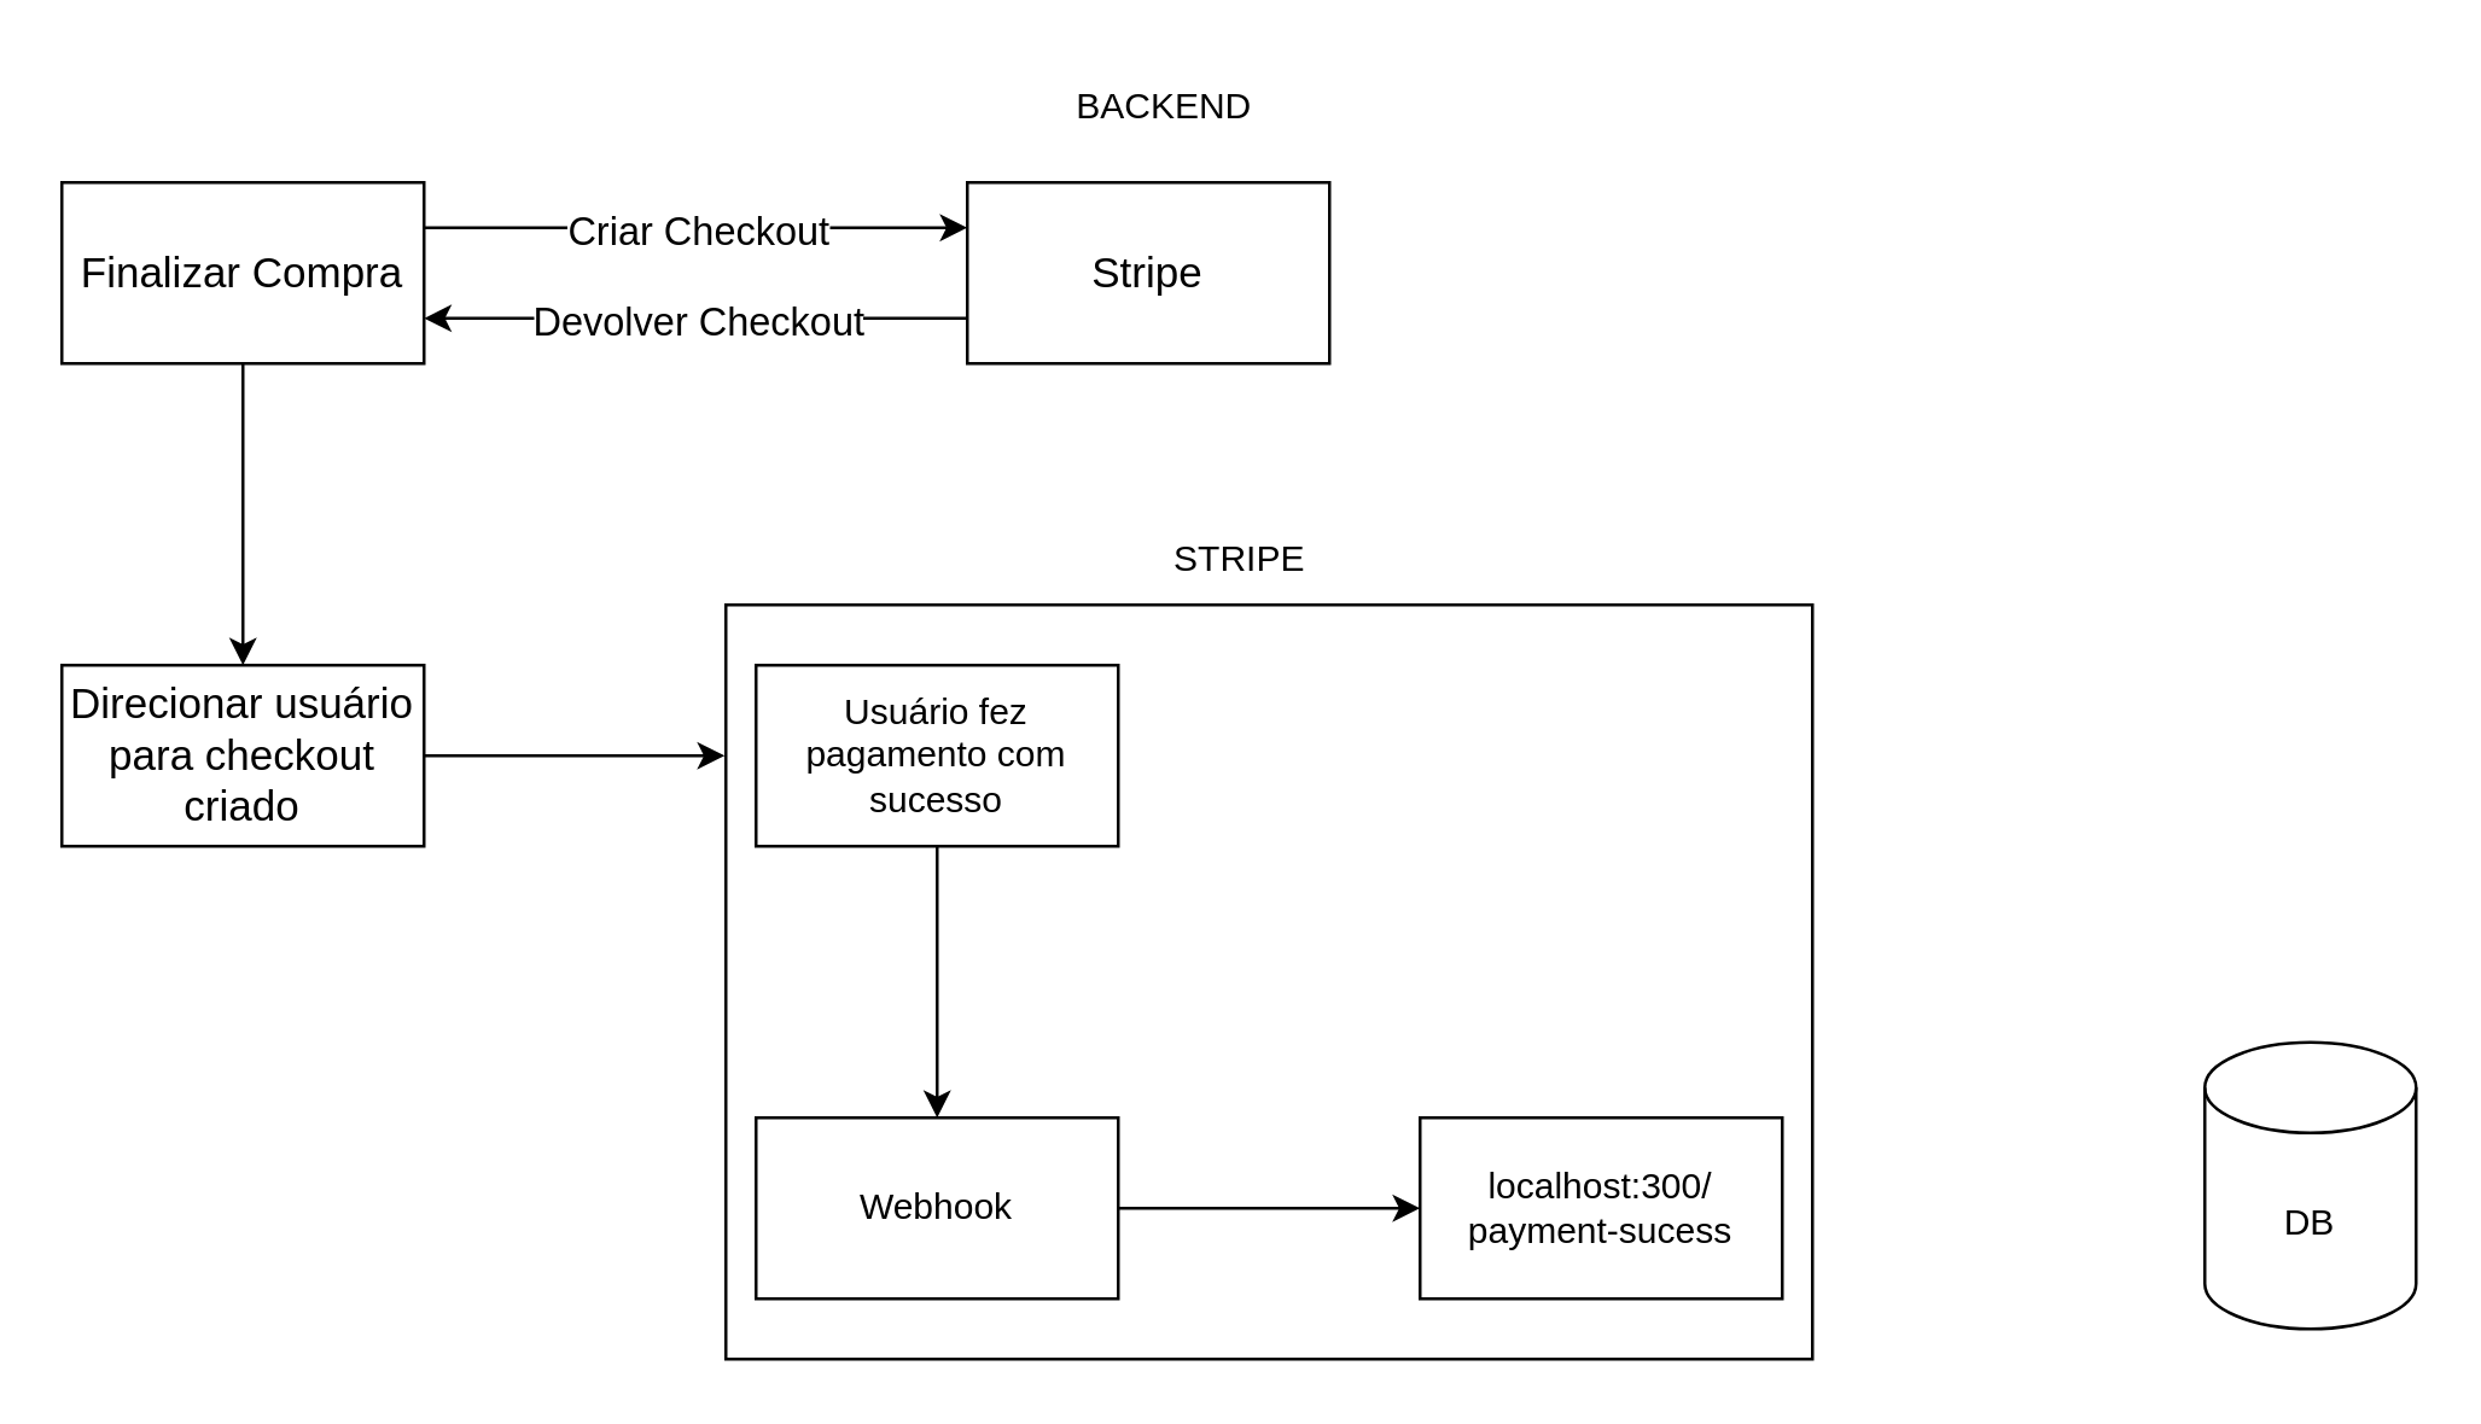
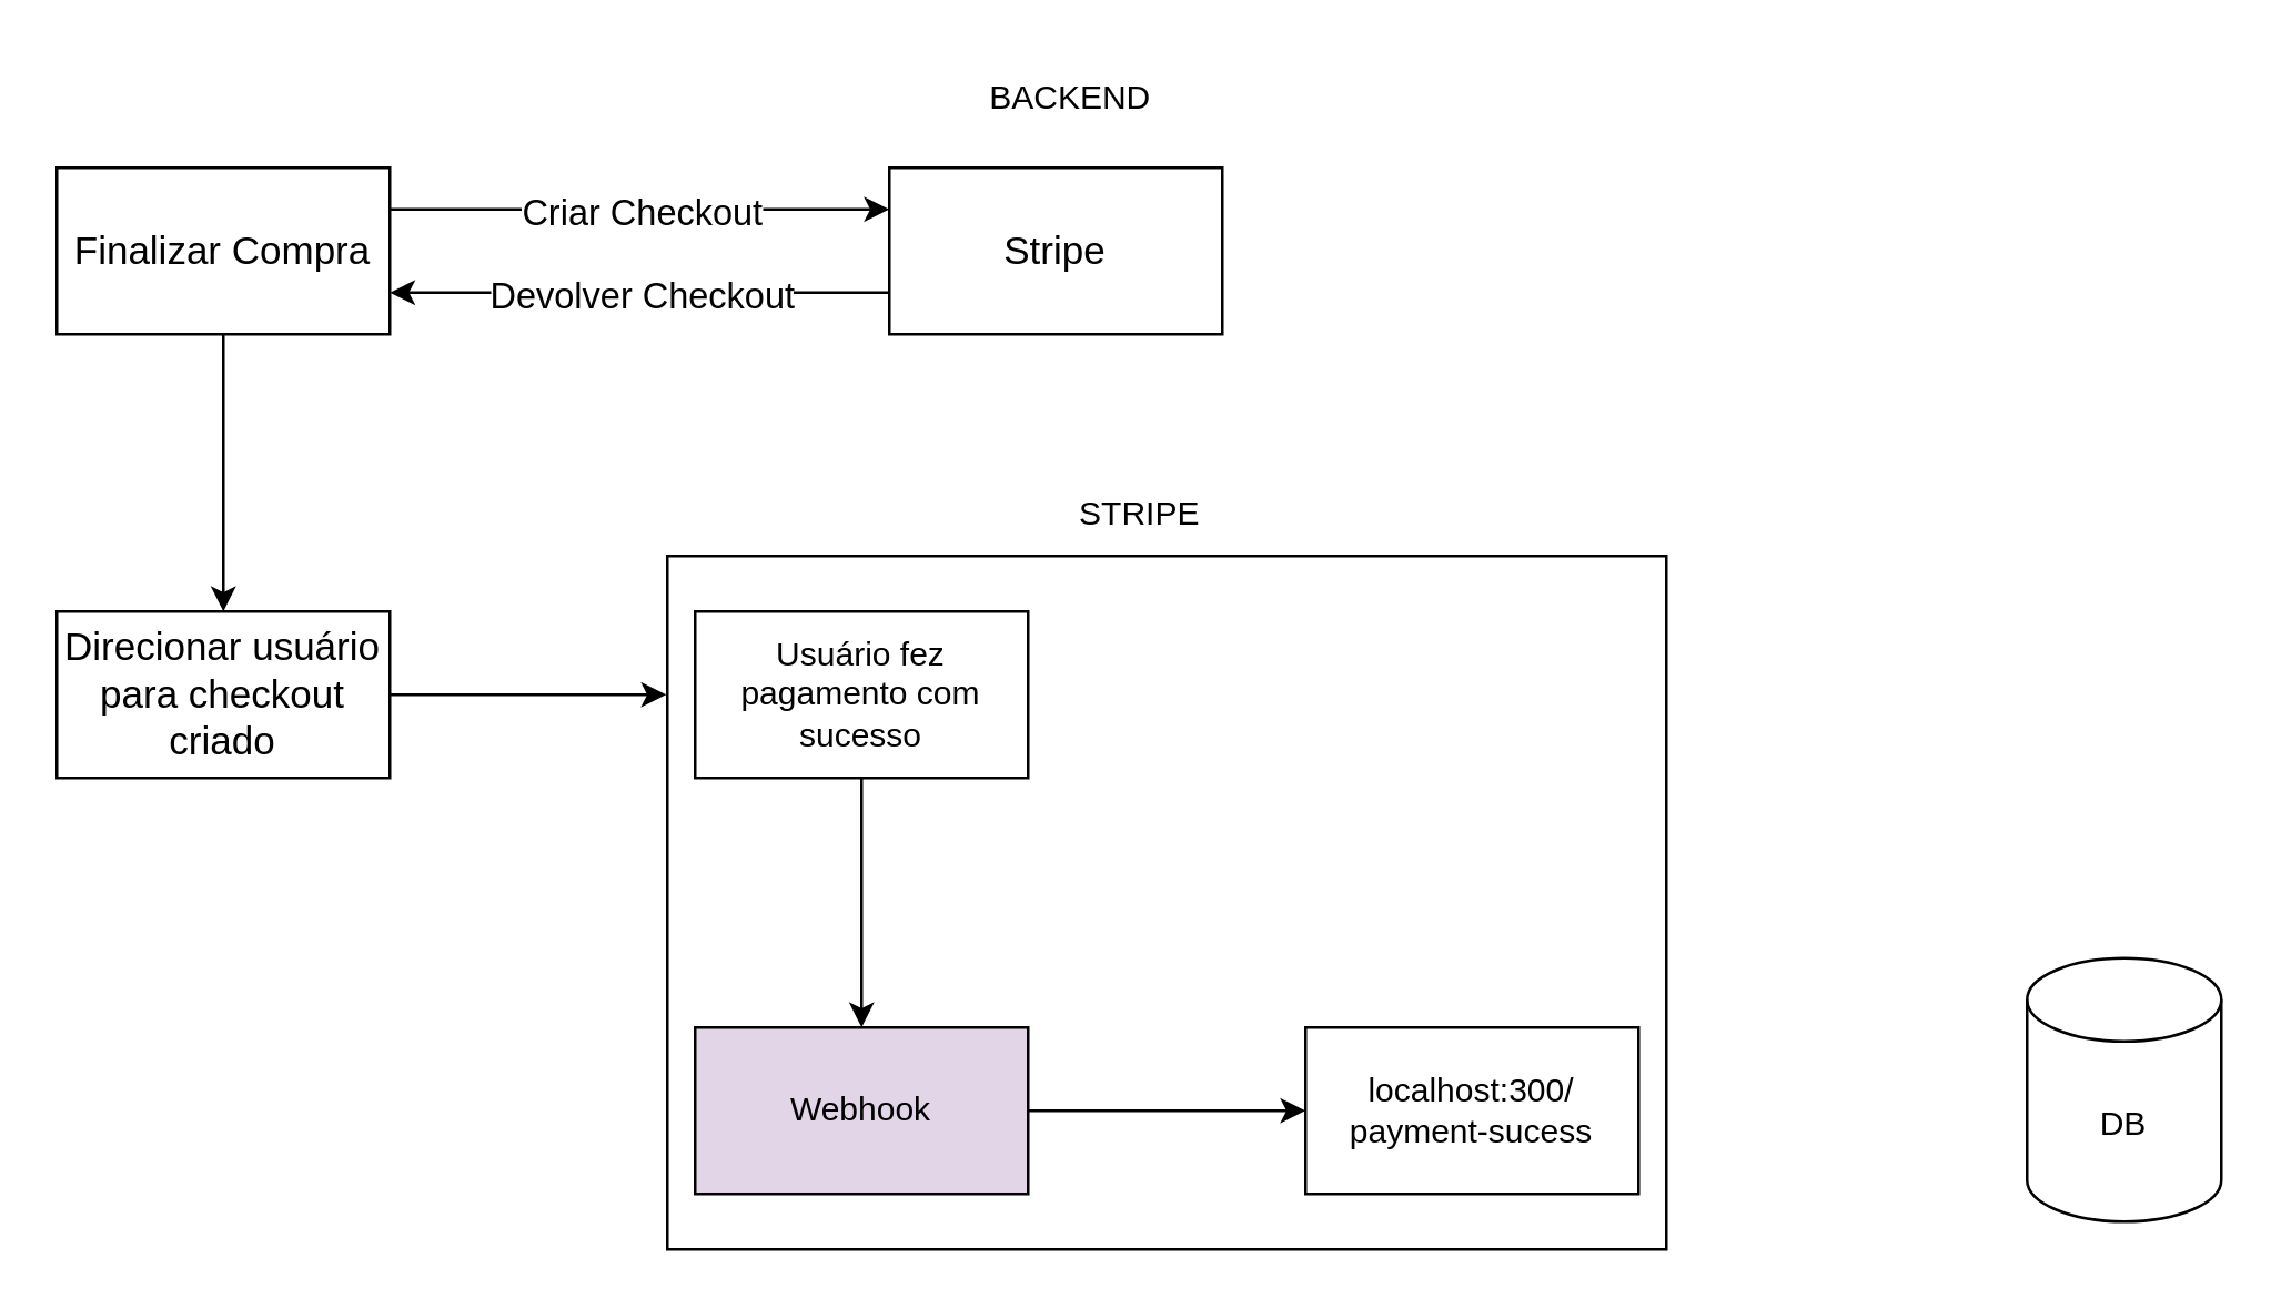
  <mxCell id="0" />
  <mxCell id="1" parent="0" />
  <mxCell id="2" value="" style="rounded=0;whiteSpace=wrap;html=1;" parent="1" vertex="1"><mxGeometry x="240" y="200" width="360" height="250" as="geometry" /></mxCell>
  <mxCell id="3" style="edgeStyle=orthogonalEdgeStyle;rounded=0;orthogonalLoop=1;jettySize=auto;html=1;exitX=1;exitY=0.25;exitDx=0;exitDy=0;entryX=0;entryY=0.25;entryDx=0;entryDy=0;" parent="1" source="6" target="9" edge="1"><mxGeometry relative="1" as="geometry" /></mxCell>
  <mxCell id="4" value="Criar Checkout" style="edgeLabel;html=1;align=center;verticalAlign=middle;resizable=0;points=[];fontSize=13;" parent="3" vertex="1" connectable="0"><mxGeometry relative="1" as="geometry"><mxPoint as="offset" /></mxGeometry></mxCell>
  <mxCell id="5" style="edgeStyle=orthogonalEdgeStyle;rounded=0;orthogonalLoop=1;jettySize=auto;html=1;exitX=0.5;exitY=1;exitDx=0;exitDy=0;entryX=0.5;entryY=0;entryDx=0;entryDy=0;" parent="1" source="6" target="10" edge="1"><mxGeometry relative="1" as="geometry" /></mxCell>
  <mxCell id="6" value="Finalizar Compra" style="rounded=0;whiteSpace=wrap;html=1;fontSize=14;" parent="1" vertex="1"><mxGeometry x="20" y="60" width="120" height="60" as="geometry" /></mxCell>
  <mxCell id="7" style="edgeStyle=orthogonalEdgeStyle;rounded=0;orthogonalLoop=1;jettySize=auto;html=1;exitX=0;exitY=0.75;exitDx=0;exitDy=0;entryX=1;entryY=0.75;entryDx=0;entryDy=0;" parent="1" source="9" target="6" edge="1"><mxGeometry relative="1" as="geometry" /></mxCell>
  <mxCell id="8" value="Devolver Checkout" style="edgeLabel;html=1;align=center;verticalAlign=middle;resizable=0;points=[];fontSize=13;" parent="7" vertex="1" connectable="0"><mxGeometry relative="1" as="geometry"><mxPoint as="offset" /></mxGeometry></mxCell>
  <mxCell id="9" value="Stripe" style="rounded=0;whiteSpace=wrap;html=1;fontSize=14;" parent="1" vertex="1"><mxGeometry x="320" y="60" width="120" height="60" as="geometry" /></mxCell>
  <mxCell id="10" value="Direcionar usuário para checkout criado" style="rounded=0;whiteSpace=wrap;html=1;fontSize=14;" parent="1" vertex="1"><mxGeometry x="20" y="220" width="120" height="60" as="geometry" /></mxCell>
  <mxCell id="11" value="BACKEND" style="text;html=1;align=center;verticalAlign=middle;resizable=0;points=[];autosize=1;strokeColor=none;fillColor=none;" parent="1" vertex="1"><mxGeometry x="345" y="20" width="80" height="30" as="geometry" /></mxCell>
  <mxCell id="12" style="edgeStyle=orthogonalEdgeStyle;rounded=0;orthogonalLoop=1;jettySize=auto;html=1;exitX=0.5;exitY=1;exitDx=0;exitDy=0;" parent="1" source="13" target="16" edge="1"><mxGeometry relative="1" as="geometry" /></mxCell>
  <mxCell id="13" value="Usuário fez pagamento com sucesso" style="rounded=0;whiteSpace=wrap;html=1;" parent="1" vertex="1"><mxGeometry x="250" y="220" width="120" height="60" as="geometry" /></mxCell>
  <mxCell id="14" value="STRIPE" style="text;html=1;align=center;verticalAlign=middle;resizable=0;points=[];autosize=1;strokeColor=none;fillColor=none;" parent="1" vertex="1"><mxGeometry x="375" y="170" width="70" height="30" as="geometry" /></mxCell>
  <mxCell id="15" style="edgeStyle=orthogonalEdgeStyle;rounded=0;orthogonalLoop=1;jettySize=auto;html=1;exitX=1;exitY=0.5;exitDx=0;exitDy=0;" parent="1" source="16" target="17" edge="1"><mxGeometry relative="1" as="geometry" /></mxCell>
- <mxCell id="16" value="Webhook" style="rounded=0;whiteSpace=wrap;html=1;" parent="1" vertex="1"><mxGeometry x="250" y="370" width="120" height="60" as="geometry" /></mxCell>
+ <mxCell id="16" value="Webhook" style="rounded=0;whiteSpace=wrap;html=1;fillColor=#e1d5e7;" parent="1" vertex="1"><mxGeometry x="250" y="370" width="120" height="60" as="geometry" /></mxCell>
  <mxCell id="17" value="localhost:300/&lt;br&gt;payment-sucess" style="rounded=0;whiteSpace=wrap;html=1;" parent="1" vertex="1"><mxGeometry x="470" y="370" width="120" height="60" as="geometry" /></mxCell>
  <mxCell id="18" style="edgeStyle=orthogonalEdgeStyle;rounded=0;orthogonalLoop=1;jettySize=auto;html=1;exitX=1;exitY=0.5;exitDx=0;exitDy=0;entryX=-0.001;entryY=0.2;entryDx=0;entryDy=0;entryPerimeter=0;" parent="1" source="10" target="2" edge="1"><mxGeometry relative="1" as="geometry" /></mxCell>
  <mxCell id="19" value="DB" style="shape=cylinder3;whiteSpace=wrap;html=1;boundedLbl=1;backgroundOutline=1;size=15;" vertex="1" parent="1"><mxGeometry x="730" y="345" width="70" height="95" as="geometry" /></mxCell>
